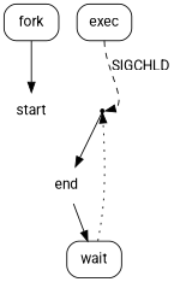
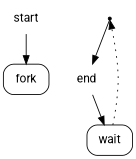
  digraph {
    fontname=Roboto
    node [fontname=Roboto group=left shape=rect style=rounded]
    edge [fontname=Roboto]
    start [shape=none]
    fork
    wait_end [shape=point]
    wait
-   exec [group=right]
    end [shape=none]
-   fork -> start
+   start -> fork
    wait_end -> end
    wait -> wait_end [style=dotted]
-   exec -> wait_end [headport=e label=SIGCHLD style=dashed tailport=s]
    end -> wait
  }
